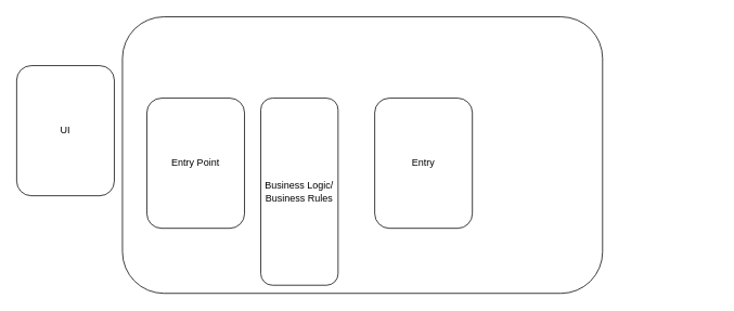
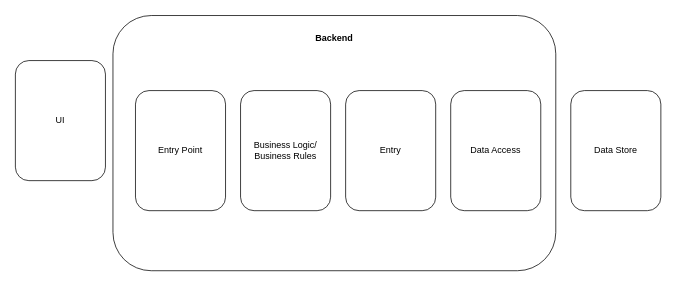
  <mxCell id="0" />
  <mxCell id="1" parent="0" />
  <mxCell id="2" value="" style="rounded=1;whiteSpace=wrap;html=1;" vertex="1" parent="1"><mxGeometry x="150" y="20" width="590" height="340" as="geometry" /></mxCell>
  <mxCell id="3" value="UI" style="rounded=1;whiteSpace=wrap;html=1;" vertex="1" parent="1"><mxGeometry x="20" y="80" width="120" height="160" as="geometry" /></mxCell>
  <mxCell id="4" value="Entry Point" style="rounded=1;whiteSpace=wrap;html=1;" vertex="1" parent="1"><mxGeometry x="180" y="120" width="120" height="160" as="geometry" /></mxCell>
- <mxCell id="5" value="Business Logic/ Business Rules" style="rounded=1;whiteSpace=wrap;html=1;" vertex="1" parent="1"><mxGeometry x="320" y="120" width="95" height="230" as="geometry" /></mxCell>
+ <mxCell id="5" value="Business Logic/ Business Rules" style="rounded=1;whiteSpace=wrap;html=1;" vertex="1" parent="1"><mxGeometry x="320" y="120" width="120" height="160" as="geometry" /></mxCell>
  <mxCell id="6" value="Entry" style="rounded=1;whiteSpace=wrap;html=1;" vertex="1" parent="1"><mxGeometry x="460" y="120" width="120" height="160" as="geometry" /></mxCell>
+ <mxCell id="7" value="Data Access&lt;br&gt;" style="rounded=1;whiteSpace=wrap;html=1;" vertex="1" parent="1"><mxGeometry x="600" y="120" width="120" height="160" as="geometry" /></mxCell>
+ <mxCell id="8" value="Data Store" style="rounded=1;whiteSpace=wrap;html=1;" vertex="1" parent="1"><mxGeometry x="760" y="120" width="120" height="160" as="geometry" /></mxCell>
+ <mxCell id="9" value="&lt;b&gt;Backend&lt;/b&gt;" style="text;html=1;strokeColor=none;fillColor=none;align=center;verticalAlign=middle;whiteSpace=wrap;rounded=0;" vertex="1" parent="1"><mxGeometry x="425" y="40" width="40" height="20" as="geometry" /></mxCell>
